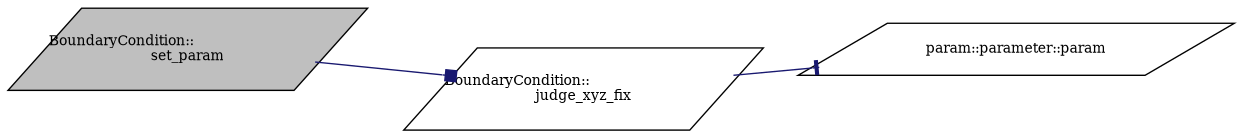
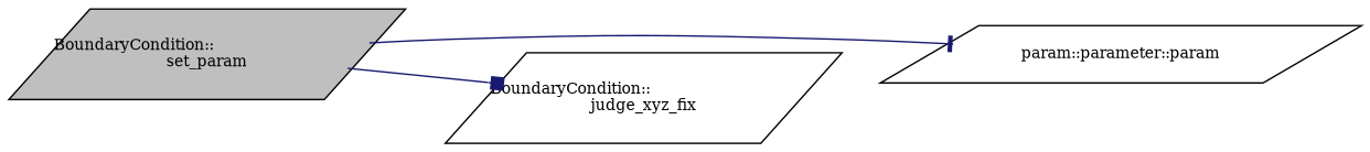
  digraph {
    fontname="DejaVu Serif"
    rankdir=LR
    node [color=black fillcolor=white fontname="DejaVu Serif" fontsize=10 shape=parallelogram style=filled]
    edge [color=midnightblue fontname="DejaVu Serif" fontsize=10 labelfontname=Helvetica labelfontsize=10 style=solid]
    n1 [fillcolor=grey75 fontcolor=black height=0.2 label="BoundaryCondition::\lset_param" width=0.4]
    n2 [height=0.2 label="param::parameter::param" width=0.4]
    n3 [height=0.2 label="BoundaryCondition::\ljudge_xyz_fix" width=0.4]
-   n3 -> n2 [arrowhead=tee]
+   n1 -> n2 [arrowhead=tee]
    n1 -> n3 [arrowhead=box]
  }
